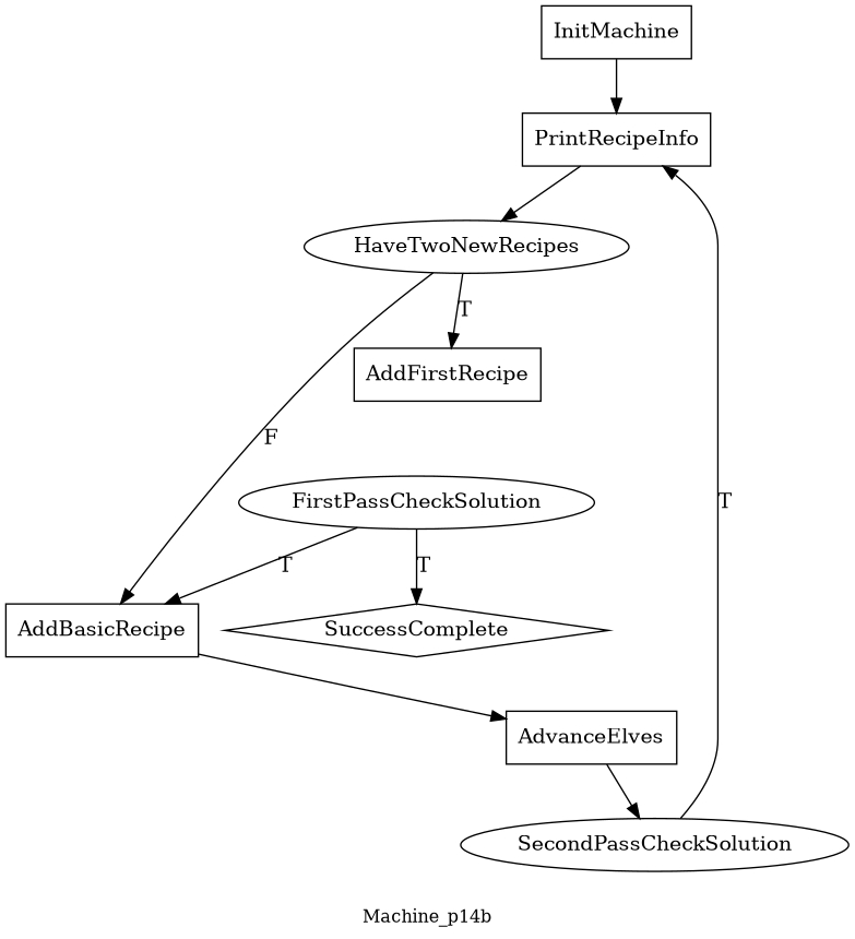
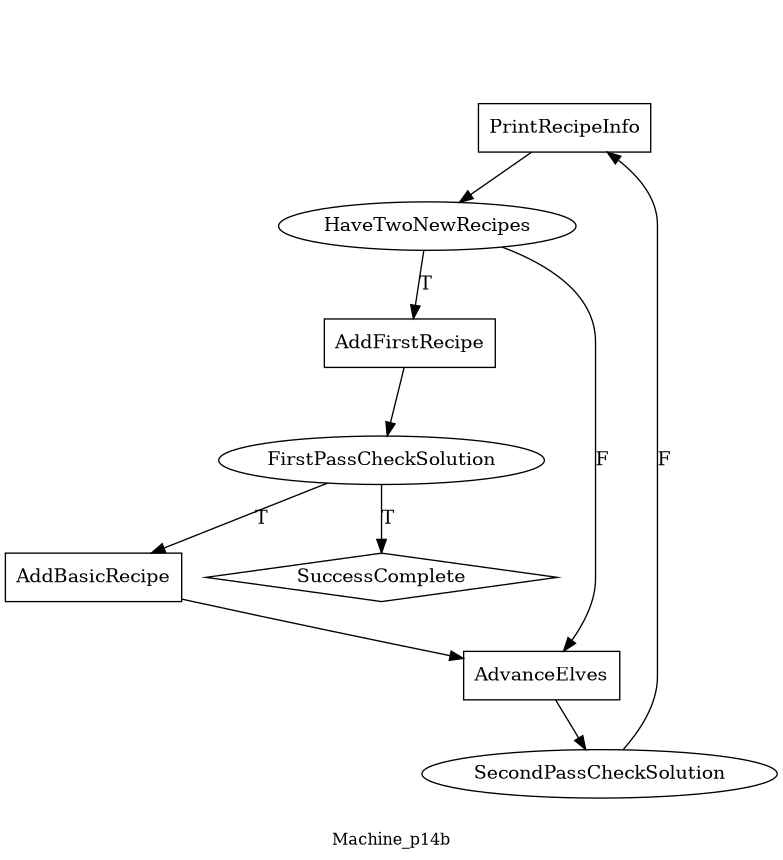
  digraph {
    fontsize=12
    label=Machine_p14b
    node [shape=box]
-   InitMachine
    PrintRecipeInfo
    HaveTwoNewRecipes [shape=ellipse]
    AddFirstRecipe
    AddBasicRecipe
    FirstPassCheckSolution [shape=ellipse]
    SuccessComplete [shape=diamond]
    AdvanceElves
    SecondPassCheckSolution [shape=ellipse]
-   InitMachine -> PrintRecipeInfo
    PrintRecipeInfo -> HaveTwoNewRecipes
    HaveTwoNewRecipes -> AddFirstRecipe [label=T]
-   HaveTwoNewRecipes -> AddBasicRecipe [label=F]
+   HaveTwoNewRecipes -> AdvanceElves [label=F]
+   AddFirstRecipe -> FirstPassCheckSolution
    AddBasicRecipe -> AdvanceElves
    FirstPassCheckSolution -> AddBasicRecipe [label=T]
    FirstPassCheckSolution -> SuccessComplete [label=T]
    AdvanceElves -> SecondPassCheckSolution
-   SecondPassCheckSolution -> PrintRecipeInfo [label=T]
+   SecondPassCheckSolution -> PrintRecipeInfo [label=F]
  }
